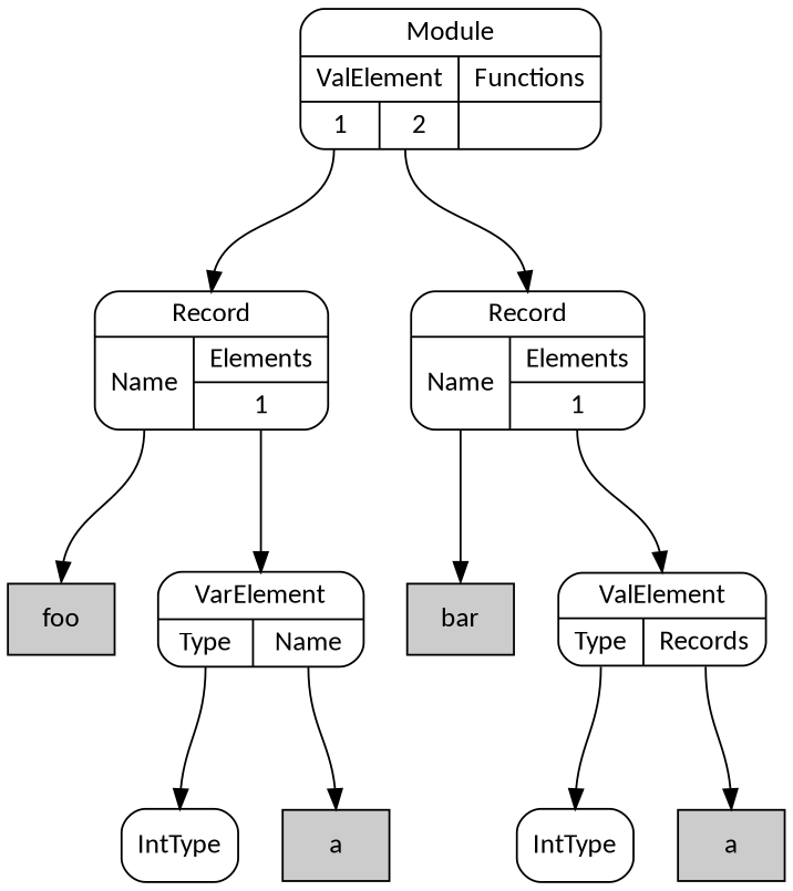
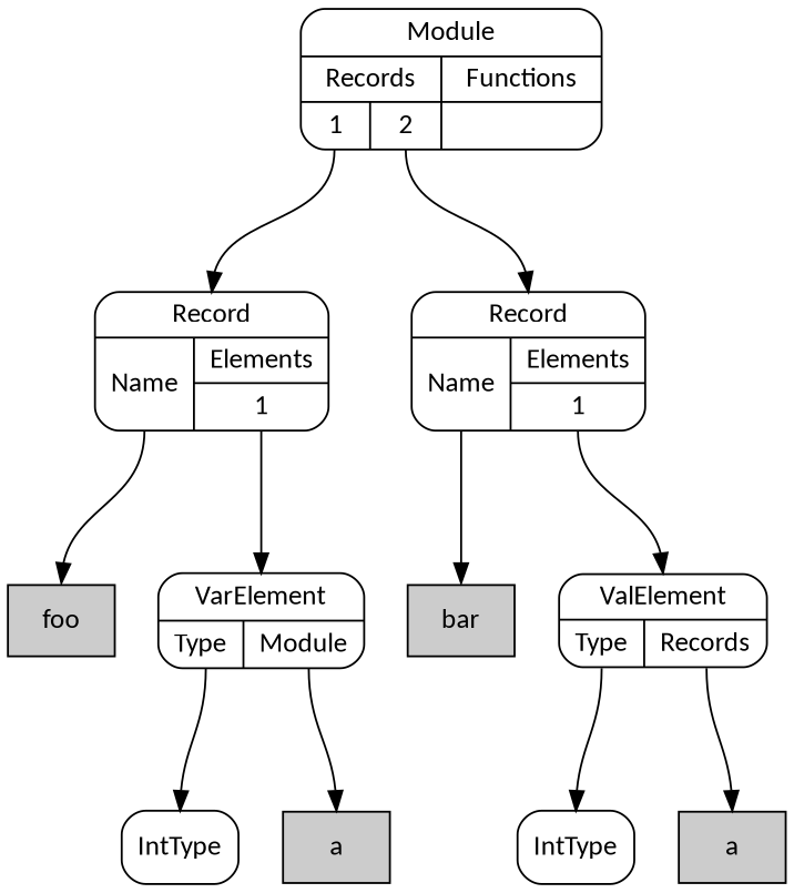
  digraph {
    nodesep=0.3
    ordering=out
    ranksep=1
    node [fillcolor=white fontname=Calibri shape=Mrecord style=filled]
    edge [headport=n tailport="p0:s"]
    n1 [fillcolor="#cccccc" label=foo shape=box]
    n2 [label=IntType]
    n3 [fillcolor="#cccccc" label=a shape=box]
-   n4 [label="{VarElement|{<p0>Type|<p1>Name}}"]
+   n4 [label="{VarElement|{<p0>Type|<p1>Module}}"]
    n5 [label="{Record|{<p0>Name|{Elements|{<p1_0>1}}}}"]
    n6 [fillcolor="#cccccc" label=bar shape=box]
    n7 [label=IntType]
    n8 [fillcolor="#cccccc" label=a shape=box]
    n9 [label="{ValElement|{<p0>Type|<p1>Records}}"]
    n10 [label="{Record|{<p0>Name|{Elements|{<p1_0>1}}}}"]
-   n11 [label="{Module|{{ValElement|{<p0_0>1|<p0_1>2}}|{Functions|{}}}}"]
+   n11 [label="{Module|{{Records|{<p0_0>1|<p0_1>2}}|{Functions|{}}}}"]
    n4 -> n2
    n4 -> n3 [tailport="p1:s"]
    n5 -> n1
    n5 -> n4 [tailport="p1_0:s"]
    n9 -> n7
    n9 -> n8 [tailport="p1:s"]
    n10 -> n6
    n10 -> n9 [tailport="p1_0:s"]
    n11 -> n5 [tailport="p0_0:s"]
    n11 -> n10 [tailport="p0_1:s"]
  }
